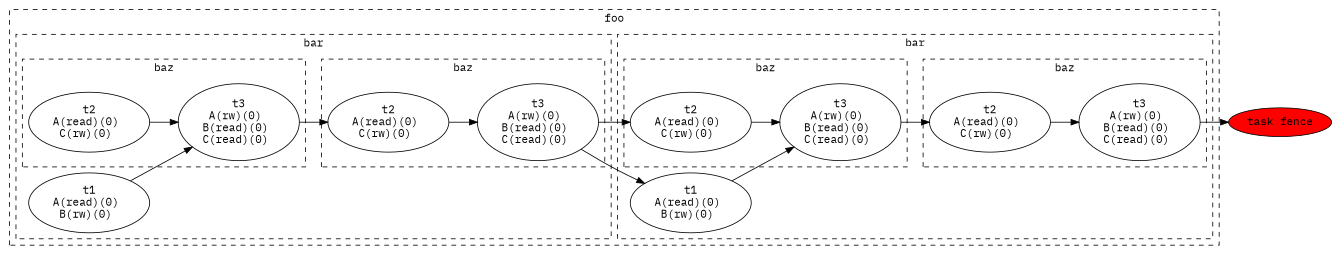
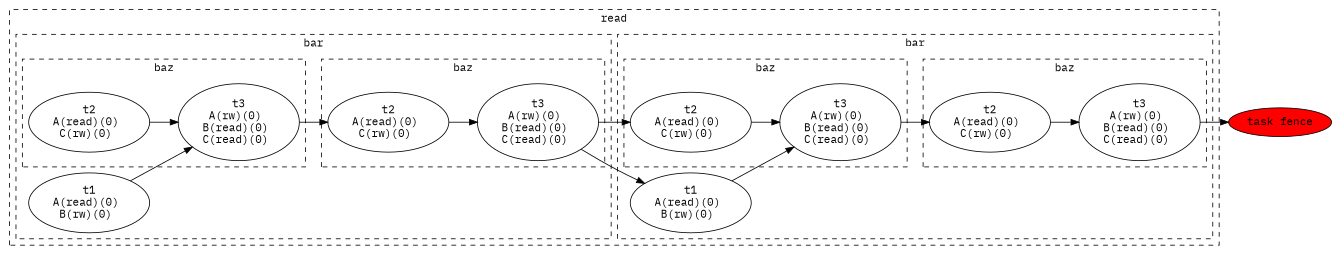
  digraph {
    rankdir=LR
    fontname="IBM Plex Mono"
    node [fillcolor=white style=filled fontname="IBM Plex Mono"]
    edge [fontname="IBM Plex Mono"]
    n1 [label="t3\nA(rw)(0) \nB(read)(0) \nC(read)(0) "]
    n2 [label="t2\nA(read)(0) \nC(rw)(0) "]
    n3 [label="t3\nA(rw)(0) \nB(read)(0) \nC(read)(0) "]
    n4 [label="t2\nA(read)(0) \nC(rw)(0) "]
    n5 [label="t1\nA(read)(0) \nB(rw)(0) "]
    n6 [label="t3\nA(rw)(0) \nB(read)(0) \nC(read)(0) "]
    n7 [label="t2\nA(read)(0) \nC(rw)(0) "]
    n8 [label="t3\nA(rw)(0) \nB(read)(0) \nC(read)(0) "]
    n9 [label="t2\nA(read)(0) \nC(rw)(0) "]
    n10 [label="t1\nA(read)(0) \nB(rw)(0) "]
    n11 [fillcolor=red label="task fence"]
    subgraph cluster_1 {
      color=black
-     label=foo
+     label=read
      style=dashed
      subgraph cluster_2 {
        color=black
        label=bar
        style=dashed
        n5
        subgraph cluster_3 {
          color=black
          label=baz
          style=dashed
          n1
          n2
        }
        subgraph cluster_4 {
          color=black
          label=baz
          style=dashed
          n3
          n4
        }
      }
      subgraph cluster_5 {
        color=black
        label=bar
        style=dashed
        n10
        subgraph cluster_6 {
          color=black
          label=baz
          style=dashed
          n6
          n7
        }
        subgraph cluster_7 {
          color=black
          label=baz
          style=dashed
          n8
          n9
        }
      }
    }
    n1 -> n4
    n2 -> n1
    n3 -> n7
    n3 -> n10
    n4 -> n3
    n5 -> n1
    n6 -> n9
    n7 -> n6
    n8 -> n11
    n9 -> n8
    n10 -> n6
  }
